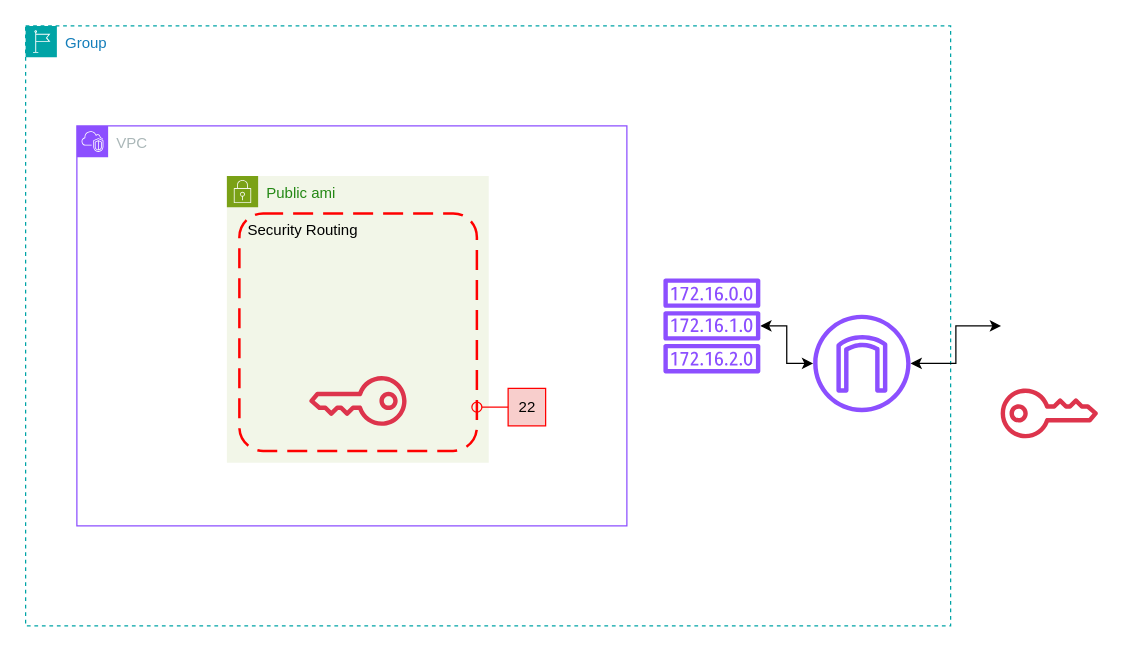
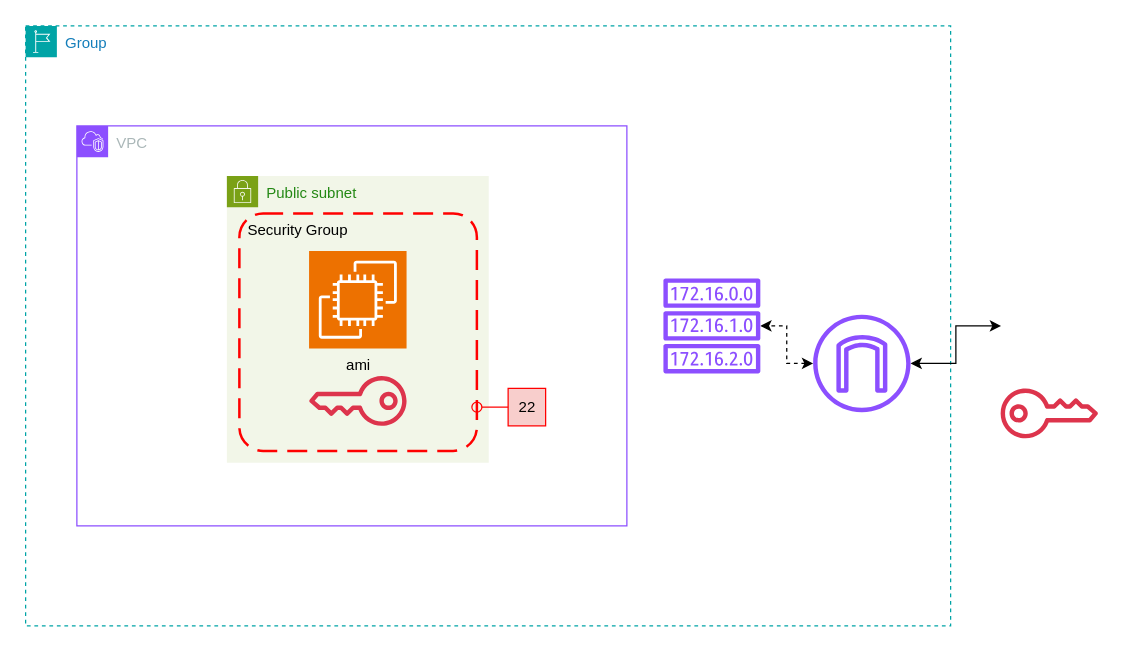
  <mxCell id="0" />
  <mxCell id="1" parent="0" />
  <mxCell id="2" value="Group" style="points=[[0,0],[0.25,0],[0.5,0],[0.75,0],[1,0],[1,0.25],[1,0.5],[1,0.75],[1,1],[0.75,1],[0.5,1],[0.25,1],[0,1],[0,0.75],[0,0.5],[0,0.25]];outlineConnect=0;gradientColor=none;html=1;whiteSpace=wrap;fontSize=12;fontStyle=0;container=1;pointerEvents=0;collapsible=0;recursiveResize=0;shape=mxgraph.aws4.group;grIcon=mxgraph.aws4.group_region;strokeColor=#00A4A6;fillColor=none;verticalAlign=top;align=left;spacingLeft=30;fontColor=#147EBA;dashed=1;" parent="1" vertex="1"><mxGeometry x="20" y="20" width="740" height="480" as="geometry" /></mxCell>
  <mxCell id="3" value="VPC" style="points=[[0,0],[0.25,0],[0.5,0],[0.75,0],[1,0],[1,0.25],[1,0.5],[1,0.75],[1,1],[0.75,1],[0.5,1],[0.25,1],[0,1],[0,0.75],[0,0.5],[0,0.25]];outlineConnect=0;gradientColor=none;html=1;whiteSpace=wrap;fontSize=12;fontStyle=0;container=1;pointerEvents=0;collapsible=0;recursiveResize=0;shape=mxgraph.aws4.group;grIcon=mxgraph.aws4.group_vpc2;strokeColor=#8C4FFF;fillColor=none;verticalAlign=top;align=left;spacingLeft=30;fontColor=#AAB7B8;dashed=0;" parent="2" vertex="1"><mxGeometry x="41" y="80" width="440" height="320" as="geometry" /></mxCell>
- <mxCell id="4" value="Public ami" style="points=[[0,0],[0.25,0],[0.5,0],[0.75,0],[1,0],[1,0.25],[1,0.5],[1,0.75],[1,1],[0.75,1],[0.5,1],[0.25,1],[0,1],[0,0.75],[0,0.5],[0,0.25]];outlineConnect=0;gradientColor=none;html=1;whiteSpace=wrap;fontSize=12;fontStyle=0;container=1;pointerEvents=0;collapsible=0;recursiveResize=0;shape=mxgraph.aws4.group;grIcon=mxgraph.aws4.group_security_group;grStroke=0;strokeColor=#7AA116;fillColor=#F2F6E8;verticalAlign=top;align=left;spacingLeft=30;fontColor=#248814;dashed=0;" parent="3" vertex="1"><mxGeometry x="120" y="40" width="209.5" height="229.5" as="geometry" /></mxCell>
- <mxCell id="5" value="Security Routing" style="rounded=1;arcSize=10;dashed=1;strokeColor=#ff0000;fillColor=none;gradientColor=none;dashPattern=8 4;strokeWidth=2;align=left;verticalAlign=top;fontColor=#000000;spacingLeft=5;" vertex="1" parent="4"><mxGeometry x="10" y="30" width="190" height="190" as="geometry" /></mxCell>
+ <mxCell id="4" value="Public subnet" style="points=[[0,0],[0.25,0],[0.5,0],[0.75,0],[1,0],[1,0.25],[1,0.5],[1,0.75],[1,1],[0.75,1],[0.5,1],[0.25,1],[0,1],[0,0.75],[0,0.5],[0,0.25]];outlineConnect=0;gradientColor=none;html=1;whiteSpace=wrap;fontSize=12;fontStyle=0;container=1;pointerEvents=0;collapsible=0;recursiveResize=0;shape=mxgraph.aws4.group;grIcon=mxgraph.aws4.group_security_group;grStroke=0;strokeColor=#7AA116;fillColor=#F2F6E8;verticalAlign=top;align=left;spacingLeft=30;fontColor=#248814;dashed=0;" parent="3" vertex="1"><mxGeometry x="120" y="40" width="209.5" height="229.5" as="geometry" /></mxCell>
+ <mxCell id="5" value="Security Group" style="rounded=1;arcSize=10;dashed=1;strokeColor=#ff0000;fillColor=none;gradientColor=none;dashPattern=8 4;strokeWidth=2;align=left;verticalAlign=top;fontColor=#000000;spacingLeft=5;" vertex="1" parent="4"><mxGeometry x="10" y="30" width="190" height="190" as="geometry" /></mxCell>
+ <mxCell id="6" value="ami" style="sketch=0;points=[[0,0,0],[0.25,0,0],[0.5,0,0],[0.75,0,0],[1,0,0],[0,1,0],[0.25,1,0],[0.5,1,0],[0.75,1,0],[1,1,0],[0,0.25,0],[0,0.5,0],[0,0.75,0],[1,0.25,0],[1,0.5,0],[1,0.75,0]];outlineConnect=0;fontColor=#000000;fillColor=#ED7100;strokeColor=#ffffff;dashed=0;verticalLabelPosition=bottom;verticalAlign=top;align=center;html=1;fontSize=12;fontStyle=0;aspect=fixed;shape=mxgraph.aws4.resourceIcon;resIcon=mxgraph.aws4.ec2;" parent="4" vertex="1"><mxGeometry x="65.75" y="60" width="78" height="78" as="geometry" /></mxCell>
  <mxCell id="7" value="" style="sketch=0;outlineConnect=0;fontColor=#232F3E;gradientColor=none;fillColor=#DD344C;strokeColor=none;dashed=0;verticalLabelPosition=bottom;verticalAlign=top;align=center;html=1;fontSize=12;fontStyle=0;aspect=fixed;pointerEvents=1;shape=mxgraph.aws4.addon;rotation=-180;" parent="4" vertex="1"><mxGeometry x="65.75" y="160" width="78" height="40" as="geometry" /></mxCell>
  <mxCell id="8" value="" style="endArrow=none;html=1;rounded=0;align=center;verticalAlign=top;endFill=0;labelBackgroundColor=none;endSize=2;strokeColor=#FF0000;" edge="1" parent="3"><mxGeometry relative="1" as="geometry"><mxPoint x="324" y="225" as="sourcePoint" /><mxPoint x="346.0" y="225" as="targetPoint" /></mxGeometry></mxCell>
  <mxCell id="9" value="" style="ellipse;html=1;fontSize=11;align=center;fillColor=none;points=[];aspect=fixed;resizable=0;verticalAlign=bottom;labelPosition=center;verticalLabelPosition=top;flipH=1;rotation=45;strokeColor=#FF0000;" vertex="1" parent="3"><mxGeometry x="316" y="221" width="8" height="8" as="geometry" /></mxCell>
  <mxCell id="10" value="22" style="html=1;rounded=0;direction=east;strokeColor=#FF0000;fillColor=#f8cecc;" vertex="1" parent="3"><mxGeometry x="345" y="210" width="30" height="30" as="geometry" /></mxCell>
- <mxCell id="11" value="" style="edgeStyle=orthogonalEdgeStyle;rounded=0;orthogonalLoop=1;jettySize=auto;html=1;startArrow=classic;startFill=1;" edge="1" parent="2" source="12" target="13"><mxGeometry relative="1" as="geometry" /></mxCell>
+ <mxCell id="11" value="" style="edgeStyle=orthogonalEdgeStyle;rounded=0;orthogonalLoop=1;jettySize=auto;html=1;startArrow=classic;startFill=1;dashed=1;" edge="1" parent="2" source="12" target="13"><mxGeometry relative="1" as="geometry" /></mxCell>
  <mxCell id="12" value="&lt;font style=&quot;&quot;&gt;Internet Gateway&lt;/font&gt;" style="sketch=0;outlineConnect=0;fontColor=#FFFFFF;gradientColor=none;fillColor=#8C4FFF;strokeColor=none;dashed=0;verticalLabelPosition=bottom;verticalAlign=top;align=center;html=1;fontSize=12;fontStyle=0;aspect=fixed;pointerEvents=1;shape=mxgraph.aws4.internet_gateway;" parent="2" vertex="1"><mxGeometry x="630" y="231" width="78" height="78" as="geometry" /></mxCell>
  <mxCell id="13" value="Routing Table" style="sketch=0;outlineConnect=0;fontColor=#FFFFFF;gradientColor=none;fillColor=#8C4FFF;strokeColor=none;dashed=0;verticalLabelPosition=bottom;verticalAlign=top;align=center;html=1;fontSize=12;fontStyle=0;aspect=fixed;pointerEvents=1;shape=mxgraph.aws4.route_table;" vertex="1" parent="2"><mxGeometry x="510" y="202" width="78" height="76" as="geometry" /></mxCell>
  <mxCell id="14" value="" style="sketch=0;outlineConnect=0;fontColor=#232F3E;gradientColor=none;fillColor=#DD344C;strokeColor=none;dashed=0;verticalLabelPosition=bottom;verticalAlign=top;align=center;html=1;fontSize=12;fontStyle=0;aspect=fixed;pointerEvents=1;shape=mxgraph.aws4.addon;" parent="1" vertex="1"><mxGeometry x="800" y="310" width="78" height="40" as="geometry" /></mxCell>
  <mxCell id="15" value="" style="sketch=0;outlineConnect=0;fontColor=#232F3E;gradientColor=none;fillColor=#FFFFFF;strokeColor=none;dashed=0;verticalLabelPosition=bottom;verticalAlign=top;align=center;html=1;fontSize=12;fontStyle=0;aspect=fixed;pointerEvents=1;shape=mxgraph.aws4.client;" parent="1" vertex="1"><mxGeometry x="800" y="222" width="78" height="76" as="geometry" /></mxCell>
  <mxCell id="16" value="" style="edgeStyle=orthogonalEdgeStyle;rounded=0;orthogonalLoop=1;jettySize=auto;html=1;startArrow=classic;startFill=1;" parent="1" source="15" target="12" edge="1"><mxGeometry relative="1" as="geometry" /></mxCell>
